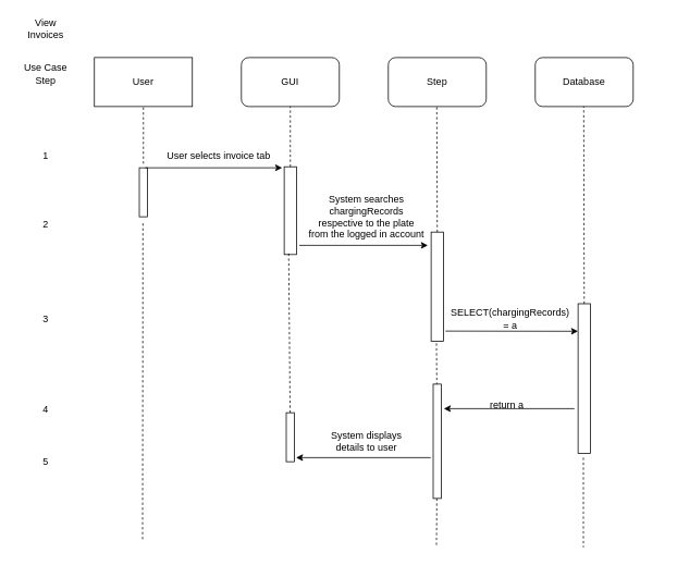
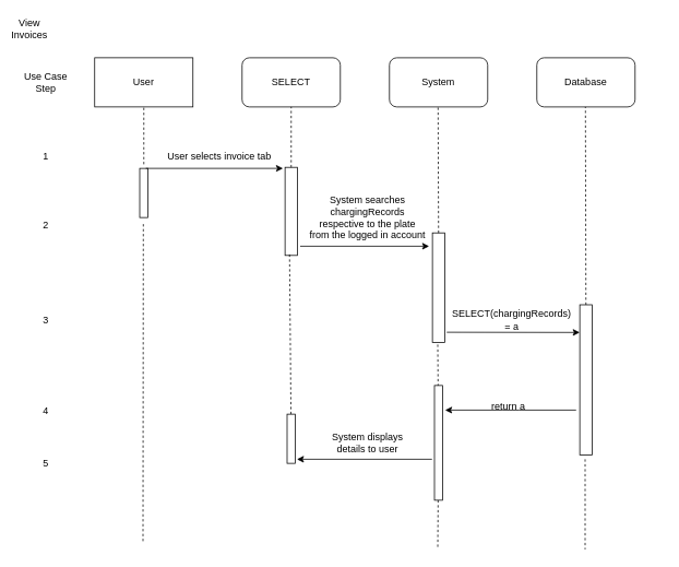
  <mxCell id="0" />
  <mxCell id="1" parent="0" />
  <mxCell id="2" value="User" style="whiteSpace=wrap;html=1;rounded=0;" parent="1" vertex="1"><mxGeometry x="115" y="70" width="120" height="60" as="geometry" /></mxCell>
- <mxCell id="3" value="GUI" style="rounded=1;whiteSpace=wrap;html=1;" parent="1" vertex="1"><mxGeometry x="295" y="70" width="120" height="60" as="geometry" /></mxCell>
- <mxCell id="4" value="Step" style="rounded=1;whiteSpace=wrap;html=1;" parent="1" vertex="1"><mxGeometry x="475" y="70" width="120" height="60" as="geometry" /></mxCell>
+ <mxCell id="3" value="SELECT" style="rounded=1;whiteSpace=wrap;html=1;" parent="1" vertex="1"><mxGeometry x="295" y="70" width="120" height="60" as="geometry" /></mxCell>
+ <mxCell id="4" value="System" style="rounded=1;whiteSpace=wrap;html=1;" parent="1" vertex="1"><mxGeometry x="475" y="70" width="120" height="60" as="geometry" /></mxCell>
  <mxCell id="5" value="Database" style="rounded=1;whiteSpace=wrap;html=1;" parent="1" vertex="1"><mxGeometry x="655" y="70" width="120" height="60" as="geometry" /></mxCell>
  <mxCell id="6" value="" style="rounded=0;whiteSpace=wrap;html=1;rotation=-90;" parent="1" vertex="1"><mxGeometry x="145" y="230" width="60" height="10" as="geometry" /></mxCell>
  <mxCell id="7" value="" style="rounded=0;whiteSpace=wrap;html=1;rotation=-90;" parent="1" vertex="1"><mxGeometry x="301.25" y="250" width="107.5" height="15" as="geometry" /></mxCell>
  <mxCell id="8" value="" style="endArrow=none;dashed=1;html=1;entryX=0.5;entryY=1;entryDx=0;entryDy=0;" parent="1" target="2" edge="1"><mxGeometry width="50" height="50" relative="1" as="geometry"><mxPoint x="175" y="200" as="sourcePoint" /><mxPoint x="465" y="370" as="targetPoint" /></mxGeometry></mxCell>
  <mxCell id="9" value="" style="endArrow=none;dashed=1;html=1;entryX=0.5;entryY=1;entryDx=0;entryDy=0;" parent="1" edge="1"><mxGeometry width="50" height="50" relative="1" as="geometry"><mxPoint x="174" y="660" as="sourcePoint" /><mxPoint x="174.41" y="270" as="targetPoint" /></mxGeometry></mxCell>
  <mxCell id="10" value="" style="endArrow=classic;html=1;exitX=1;exitY=0.75;exitDx=0;exitDy=0;" parent="1" source="6" edge="1"><mxGeometry width="50" height="50" relative="1" as="geometry"><mxPoint x="215" y="230" as="sourcePoint" /><mxPoint x="345" y="205" as="targetPoint" /></mxGeometry></mxCell>
  <mxCell id="11" value="User selects invoice&amp;nbsp;tab" style="text;html=1;align=center;verticalAlign=middle;resizable=0;points=[];autosize=1;" parent="1" vertex="1"><mxGeometry x="197" y="180" width="140" height="20" as="geometry" /></mxCell>
  <mxCell id="12" value="" style="rounded=0;whiteSpace=wrap;html=1;rotation=-90;" parent="1" vertex="1"><mxGeometry x="468.12" y="343.12" width="133.75" height="15" as="geometry" /></mxCell>
  <mxCell id="13" value="" style="endArrow=classic;html=1;" parent="1" edge="1"><mxGeometry width="50" height="50" relative="1" as="geometry"><mxPoint x="366" y="300" as="sourcePoint" /><mxPoint x="523.5" y="300" as="targetPoint" /></mxGeometry></mxCell>
  <mxCell id="14" value="" style="endArrow=none;dashed=1;html=1;exitX=1;exitY=0.5;exitDx=0;exitDy=0;" parent="1" source="7" edge="1"><mxGeometry width="50" height="50" relative="1" as="geometry"><mxPoint x="335" y="180" as="sourcePoint" /><mxPoint x="355" y="130" as="targetPoint" /></mxGeometry></mxCell>
  <mxCell id="15" value="" style="endArrow=none;dashed=1;html=1;" parent="1" source="27" edge="1"><mxGeometry width="50" height="50" relative="1" as="geometry"><mxPoint x="353" y="670" as="sourcePoint" /><mxPoint x="353" y="310" as="targetPoint" /></mxGeometry></mxCell>
  <mxCell id="16" value="" style="endArrow=none;dashed=1;html=1;entryX=0.5;entryY=1;entryDx=0;entryDy=0;exitX=1;exitY=0.5;exitDx=0;exitDy=0;" parent="1" source="12" edge="1"><mxGeometry width="50" height="50" relative="1" as="geometry"><mxPoint x="534" y="280" as="sourcePoint" /><mxPoint x="534.41" y="130" as="targetPoint" /></mxGeometry></mxCell>
  <mxCell id="17" value="" style="rounded=0;whiteSpace=wrap;html=1;rotation=-90;" parent="1" vertex="1"><mxGeometry x="623.28" y="455.71" width="183.43" height="15" as="geometry" /></mxCell>
  <mxCell id="18" value="" style="endArrow=none;dashed=1;html=1;entryX=0.5;entryY=1;entryDx=0;entryDy=0;exitX=1;exitY=0.5;exitDx=0;exitDy=0;" parent="1" source="17" edge="1"><mxGeometry width="50" height="50" relative="1" as="geometry"><mxPoint x="715" y="283.75" as="sourcePoint" /><mxPoint x="714.41" y="130" as="targetPoint" /></mxGeometry></mxCell>
  <mxCell id="19" value="" style="endArrow=none;dashed=1;html=1;" parent="1" source="24" edge="1"><mxGeometry width="50" height="50" relative="1" as="geometry"><mxPoint x="534" y="420" as="sourcePoint" /><mxPoint x="534" y="670" as="targetPoint" /></mxGeometry></mxCell>
  <mxCell id="20" value="" style="endArrow=none;dashed=1;html=1;" parent="1" edge="1"><mxGeometry width="50" height="50" relative="1" as="geometry"><mxPoint x="714" y="560" as="sourcePoint" /><mxPoint x="714" y="670" as="targetPoint" /></mxGeometry></mxCell>
  <mxCell id="21" value="System displays&lt;br&gt;details to user" style="text;html=1;align=center;verticalAlign=middle;resizable=0;points=[];autosize=1;" parent="1" vertex="1"><mxGeometry x="398" y="525" width="100" height="30" as="geometry" /></mxCell>
  <mxCell id="22" value="" style="endArrow=classic;html=1;entryX=0.816;entryY=-0.002;entryDx=0;entryDy=0;entryPerimeter=0;" parent="1" target="17" edge="1"><mxGeometry width="50" height="50" relative="1" as="geometry"><mxPoint x="545" y="405" as="sourcePoint" /><mxPoint x="455" y="350" as="targetPoint" /></mxGeometry></mxCell>
  <mxCell id="23" value="SELECT(chargingRecords)&lt;br&gt;= a" style="text;html=1;align=center;verticalAlign=middle;resizable=0;points=[];autosize=1;" parent="1" vertex="1"><mxGeometry x="544" y="375" width="160" height="30" as="geometry" /></mxCell>
  <mxCell id="24" value="" style="rounded=0;whiteSpace=wrap;html=1;rotation=-90;" parent="1" vertex="1"><mxGeometry x="465" y="535" width="140" height="10" as="geometry" /></mxCell>
  <mxCell id="25" value="" style="endArrow=none;dashed=1;html=1;" parent="1" target="24" edge="1"><mxGeometry width="50" height="50" relative="1" as="geometry"><mxPoint x="534" y="420" as="sourcePoint" /><mxPoint x="534" y="670" as="targetPoint" /></mxGeometry></mxCell>
  <mxCell id="26" value="" style="endArrow=classic;html=1;" parent="1" edge="1"><mxGeometry width="50" height="50" relative="1" as="geometry"><mxPoint x="703" y="500" as="sourcePoint" /><mxPoint x="543" y="500" as="targetPoint" /><Array as="points"><mxPoint x="623" y="500" /></Array></mxGeometry></mxCell>
  <mxCell id="27" value="" style="rounded=0;whiteSpace=wrap;html=1;rotation=-90;" parent="1" vertex="1"><mxGeometry x="325" y="530" width="60" height="10" as="geometry" /></mxCell>
  <mxCell id="28" value="" style="endArrow=classic;html=1;" parent="1" edge="1"><mxGeometry width="50" height="50" relative="1" as="geometry"><mxPoint x="527" y="560" as="sourcePoint" /><mxPoint x="362" y="560" as="targetPoint" /></mxGeometry></mxCell>
  <mxCell id="29" value="return a" style="text;html=1;align=center;verticalAlign=middle;resizable=0;points=[];autosize=1;" parent="1" vertex="1"><mxGeometry x="590" y="485.71" width="60" height="20" as="geometry" /></mxCell>
- <mxCell id="30" value="Use Case&lt;br&gt;Step" style="text;html=1;align=center;verticalAlign=middle;resizable=0;points=[];autosize=1;" parent="1" vertex="1"><mxGeometry x="20" y="75" width="70" height="30" as="geometry" /></mxCell>
+ <mxCell id="30" value="Use Case&lt;br&gt;Step" style="text;html=1;align=center;verticalAlign=middle;resizable=0;points=[];autosize=1;" parent="1" vertex="1"><mxGeometry x="20" y="85" width="70" height="30" as="geometry" /></mxCell>
  <mxCell id="31" value="1" style="text;html=1;align=center;verticalAlign=middle;resizable=0;points=[];autosize=1;" parent="1" vertex="1"><mxGeometry x="45" y="180" width="20" height="20" as="geometry" /></mxCell>
  <mxCell id="32" value="2" style="text;html=1;align=center;verticalAlign=middle;resizable=0;points=[];autosize=1;" parent="1" vertex="1"><mxGeometry x="45" y="265" width="20" height="20" as="geometry" /></mxCell>
  <mxCell id="33" value="3" style="text;html=1;align=center;verticalAlign=middle;resizable=0;points=[];autosize=1;" parent="1" vertex="1"><mxGeometry x="45" y="380" width="20" height="20" as="geometry" /></mxCell>
  <mxCell id="34" value="4" style="text;html=1;align=center;verticalAlign=middle;resizable=0;points=[];autosize=1;" parent="1" vertex="1"><mxGeometry x="45" y="490.71" width="20" height="20" as="geometry" /></mxCell>
  <mxCell id="35" value="5" style="text;html=1;align=center;verticalAlign=middle;resizable=0;points=[];autosize=1;" parent="1" vertex="1"><mxGeometry x="45" y="555" width="20" height="20" as="geometry" /></mxCell>
- <mxCell id="36" value="View&lt;br&gt;Invoices" style="text;html=1;align=center;verticalAlign=middle;resizable=0;points=[];autosize=1;" parent="1" vertex="1"><mxGeometry x="25" y="20" width="60" height="30" as="geometry" /></mxCell>
+ <mxCell id="36" value="View&lt;br&gt;Invoices" style="text;html=1;align=center;verticalAlign=middle;resizable=0;points=[];autosize=1;" parent="1" vertex="1"><mxGeometry x="5" y="20" width="60" height="30" as="geometry" /></mxCell>
  <mxCell id="37" value="System searches&lt;br&gt;chargingRecords&lt;br&gt;respective to the plate&lt;br&gt;from the logged in account" style="text;html=1;align=center;verticalAlign=middle;resizable=0;points=[];autosize=1;" parent="1" vertex="1"><mxGeometry x="368" y="235" width="160" height="60" as="geometry" /></mxCell>
